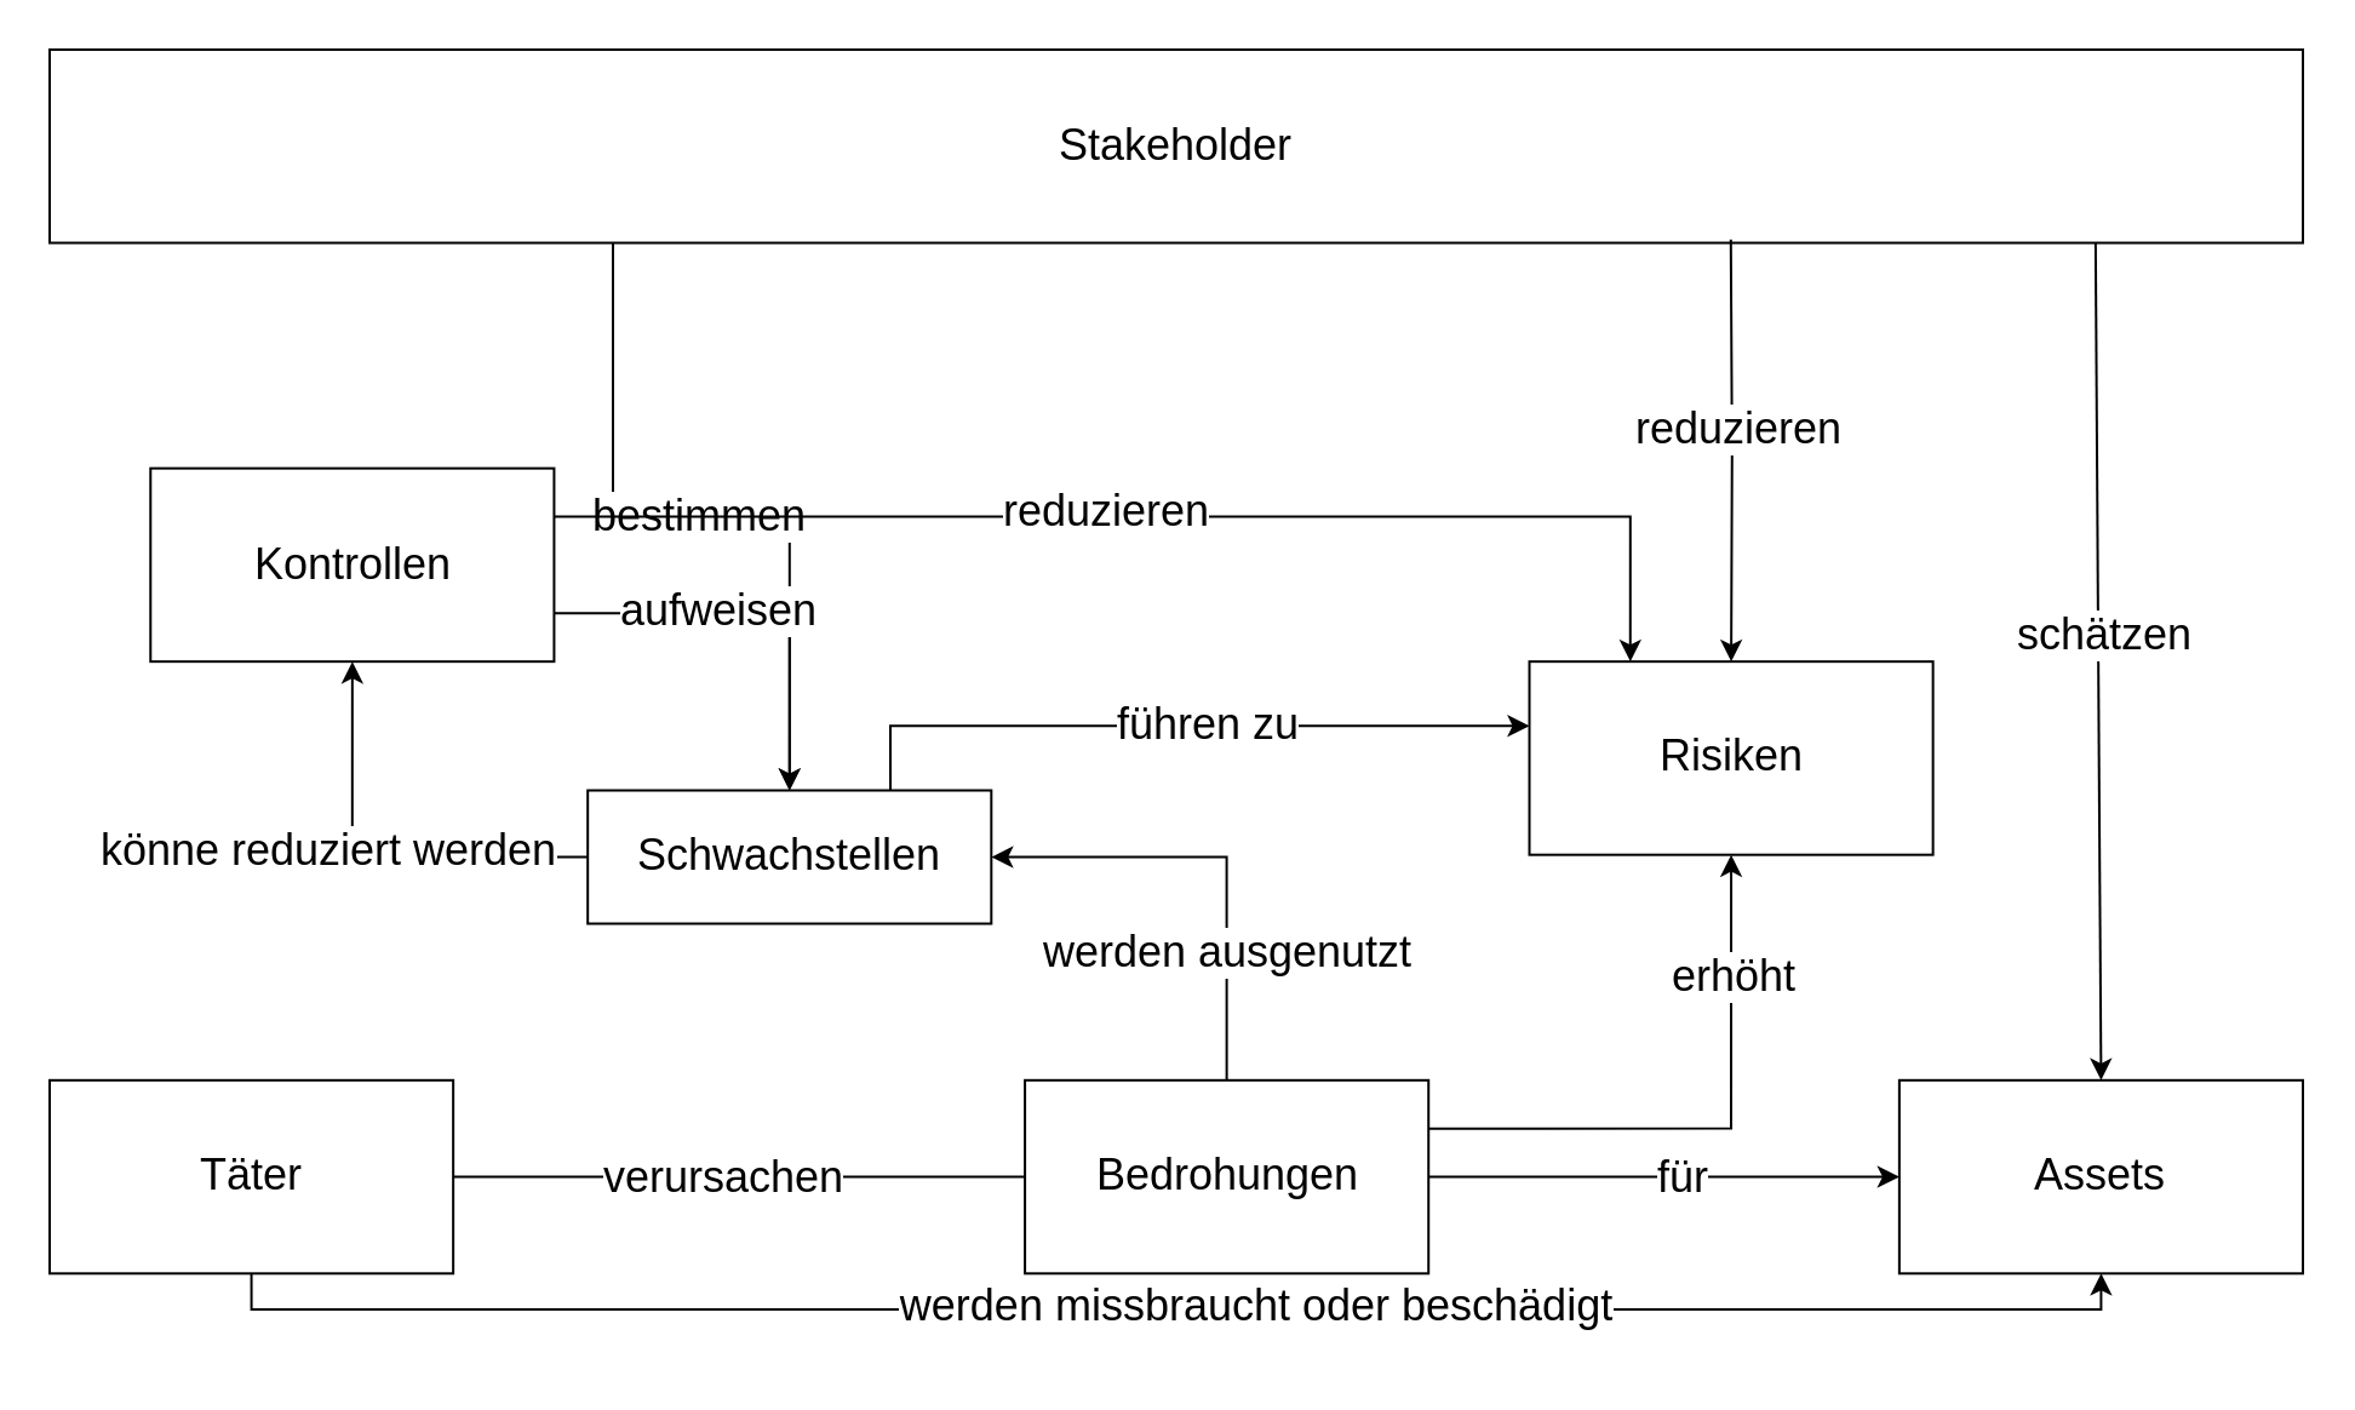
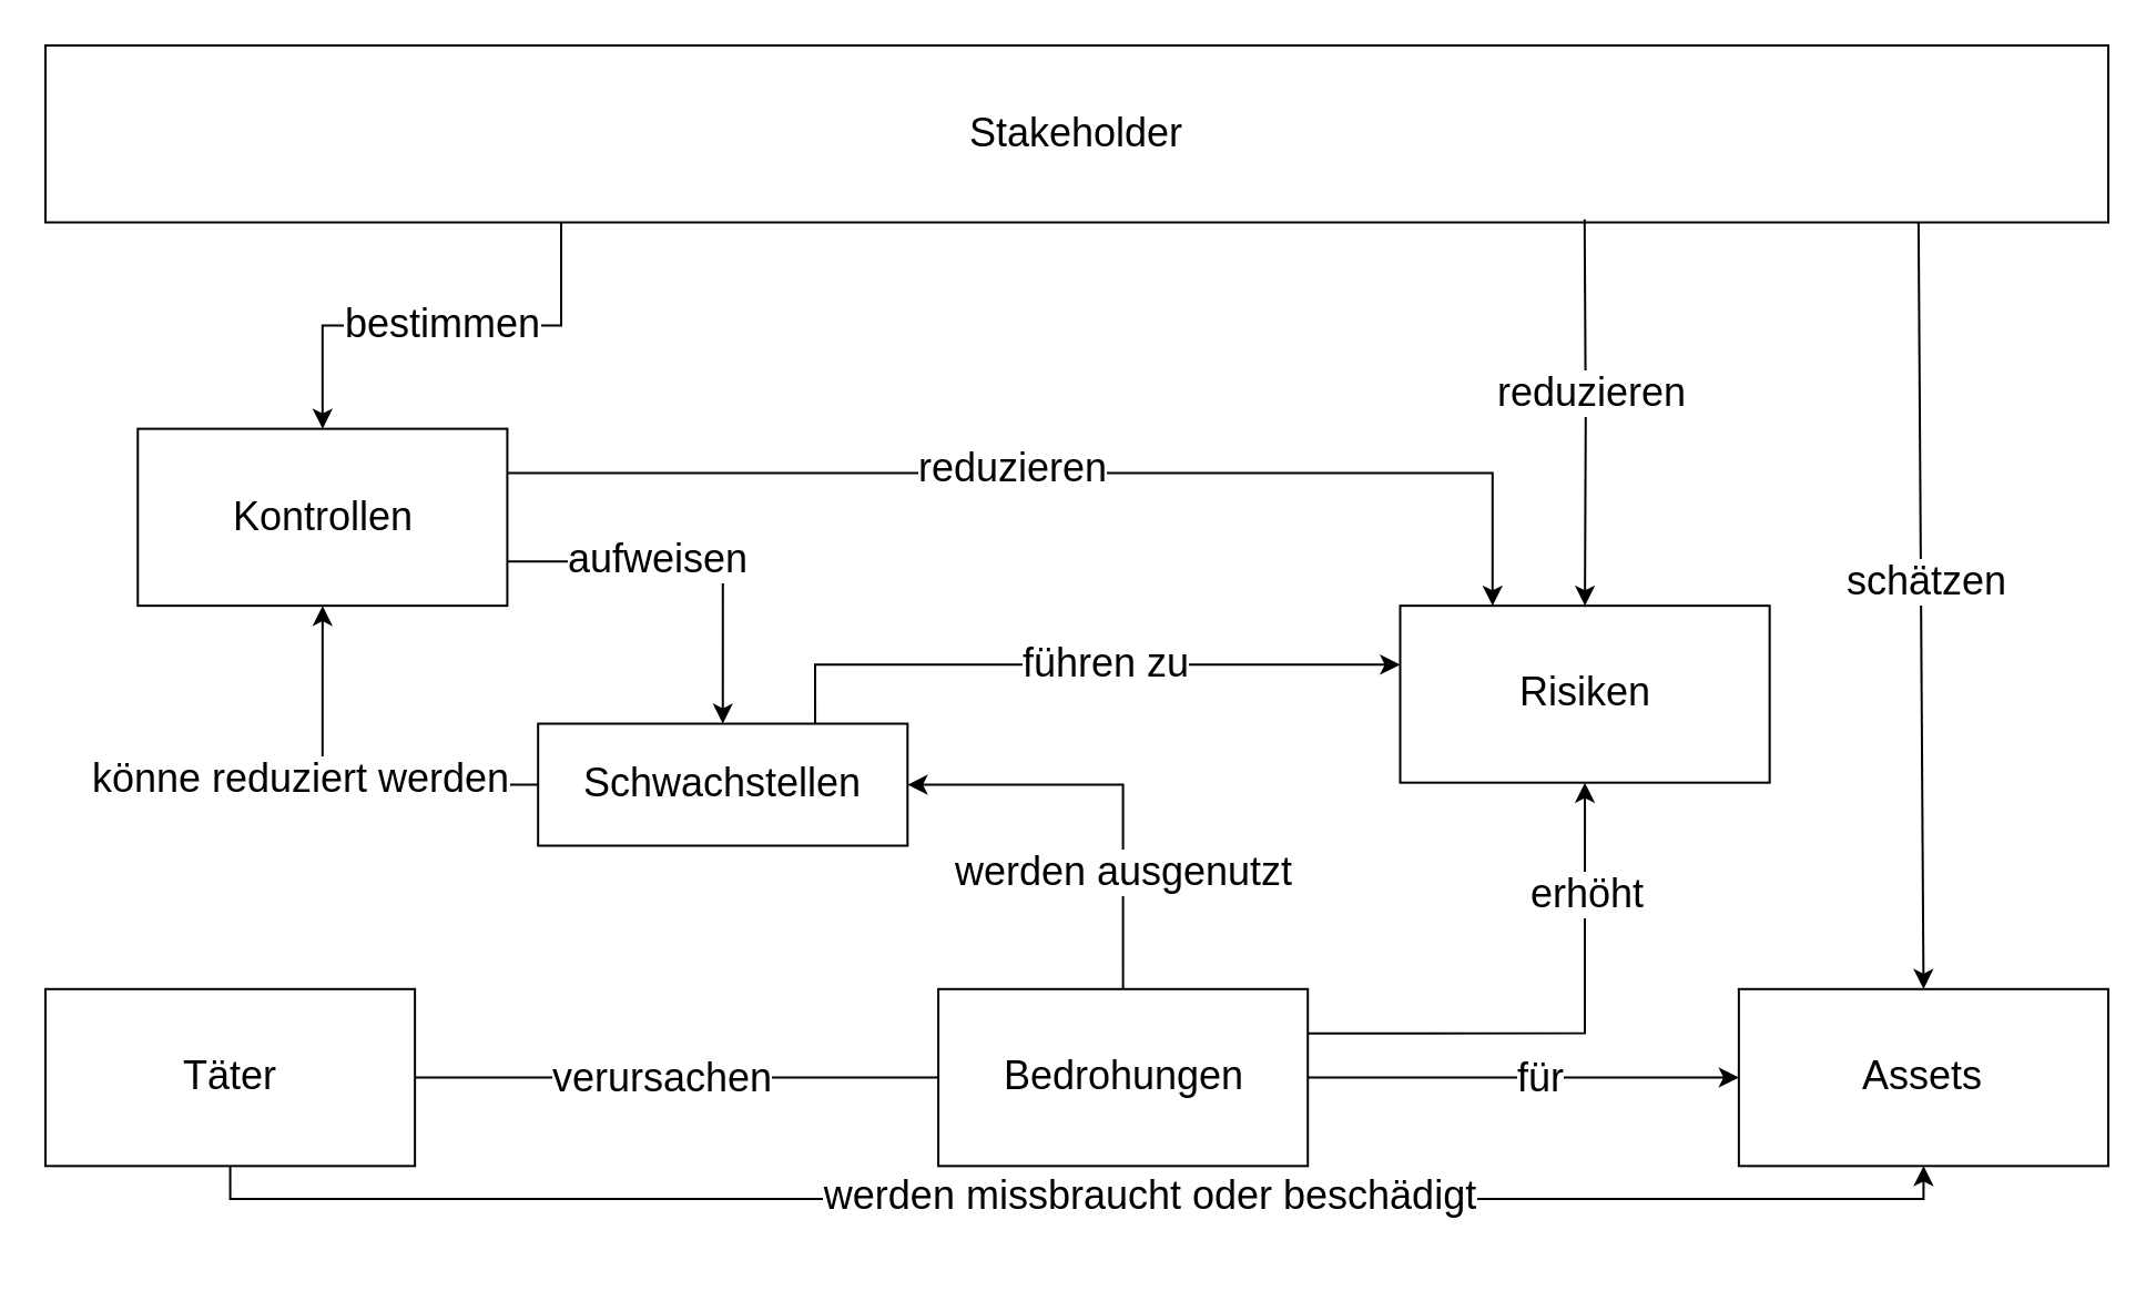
  <mxCell id="0" />
  <mxCell id="1" parent="0" />
  <mxCell id="2" value="" style="group" vertex="1" connectable="0" parent="1"><mxGeometry x="20" y="20" width="930" height="540" as="geometry" /></mxCell>
  <mxCell id="3" value="&lt;font style=&quot;font-size: 18px;&quot;&gt;Stakeholder&lt;/font&gt;" style="rounded=0;whiteSpace=wrap;html=1;" vertex="1" parent="2"><mxGeometry width="930" height="79.762" as="geometry" /></mxCell>
  <mxCell id="4" value="&lt;font style=&quot;font-size: 18px;&quot;&gt;Kontrollen&lt;/font&gt;" style="rounded=0;whiteSpace=wrap;html=1;" vertex="1" parent="2"><mxGeometry x="41.642" y="172.818" width="166.567" height="79.762" as="geometry" /></mxCell>
- <mxCell id="5" value="&lt;font style=&quot;font-size: 18px;&quot;&gt;bestimmen&lt;/font&gt;" style="edgeStyle=orthogonalEdgeStyle;rounded=0;orthogonalLoop=1;jettySize=auto;html=1;exitX=0.25;exitY=1;exitDx=0;exitDy=0;" edge="1" parent="2" source="3" target="8"><mxGeometry relative="1" as="geometry"><mxPoint as="offset" /></mxGeometry></mxCell>
+ <mxCell id="5" value="&lt;font style=&quot;font-size: 18px;&quot;&gt;bestimmen&lt;/font&gt;" style="edgeStyle=orthogonalEdgeStyle;rounded=0;orthogonalLoop=1;jettySize=auto;html=1;exitX=0.25;exitY=1;exitDx=0;exitDy=0;entryX=0.5;entryY=0;entryDx=0;entryDy=0;" edge="1" parent="2" source="3" target="4"><mxGeometry relative="1" as="geometry"><mxPoint as="offset" /></mxGeometry></mxCell>
  <mxCell id="6" style="edgeStyle=orthogonalEdgeStyle;rounded=0;orthogonalLoop=1;jettySize=auto;html=1;exitX=0;exitY=0.5;exitDx=0;exitDy=0;entryX=0.5;entryY=1;entryDx=0;entryDy=0;" edge="1" parent="2" source="8" target="4"><mxGeometry relative="1" as="geometry" /></mxCell>
  <mxCell id="7" value="&lt;font style=&quot;font-size: 18px;&quot;&gt;könne reduziert werden&lt;/font&gt;" style="edgeLabel;html=1;align=center;verticalAlign=middle;resizable=0;points=[];" vertex="1" connectable="0" parent="6"><mxGeometry x="-0.071" y="-3" relative="1" as="geometry"><mxPoint x="-25" as="offset" /></mxGeometry></mxCell>
  <mxCell id="8" value="&lt;font style=&quot;font-size: 18px;&quot;&gt;Schwachstellen&lt;/font&gt;" style="rounded=0;whiteSpace=wrap;html=1;" vertex="1" parent="2"><mxGeometry x="222.09" y="305.756" width="166.567" height="55" as="geometry" /></mxCell>
  <mxCell id="9" style="edgeStyle=orthogonalEdgeStyle;rounded=0;orthogonalLoop=1;jettySize=auto;html=1;exitX=1;exitY=0.75;exitDx=0;exitDy=0;entryX=0.5;entryY=0;entryDx=0;entryDy=0;" edge="1" parent="2" source="4" target="8"><mxGeometry relative="1" as="geometry" /></mxCell>
  <mxCell id="10" value="&lt;font style=&quot;font-size: 18px;&quot;&gt;aufweisen&lt;/font&gt;" style="edgeLabel;html=1;align=center;verticalAlign=middle;resizable=0;points=[];" vertex="1" connectable="0" parent="9"><mxGeometry x="-0.217" y="1" relative="1" as="geometry"><mxPoint as="offset" /></mxGeometry></mxCell>
  <mxCell id="11" value="&lt;font style=&quot;font-size: 18px;&quot;&gt;Risiken&lt;/font&gt;" style="rounded=0;whiteSpace=wrap;html=1;" vertex="1" parent="2"><mxGeometry x="610.746" y="252.581" width="166.567" height="79.762" as="geometry" /></mxCell>
  <mxCell id="12" style="edgeStyle=orthogonalEdgeStyle;rounded=0;orthogonalLoop=1;jettySize=auto;html=1;entryX=0.5;entryY=0;entryDx=0;entryDy=0;" edge="1" parent="2" target="11"><mxGeometry relative="1" as="geometry"><mxPoint x="693.887" y="78.387" as="sourcePoint" /></mxGeometry></mxCell>
  <mxCell id="13" value="&lt;font style=&quot;font-size: 18px;&quot;&gt;reduzieren&lt;/font&gt;" style="edgeLabel;html=1;align=center;verticalAlign=middle;resizable=0;points=[];" vertex="1" connectable="0" parent="12"><mxGeometry x="-0.111" y="2" relative="1" as="geometry"><mxPoint as="offset" /></mxGeometry></mxCell>
  <mxCell id="14" style="edgeStyle=orthogonalEdgeStyle;rounded=0;orthogonalLoop=1;jettySize=auto;html=1;exitX=1;exitY=0.25;exitDx=0;exitDy=0;entryX=0.25;entryY=0;entryDx=0;entryDy=0;" edge="1" parent="2" source="4" target="11"><mxGeometry relative="1" as="geometry" /></mxCell>
  <mxCell id="15" value="&lt;font style=&quot;font-size: 18px;&quot;&gt;reduzieren&lt;/font&gt;" style="edgeLabel;html=1;align=center;verticalAlign=middle;resizable=0;points=[];" vertex="1" connectable="0" parent="14"><mxGeometry x="-0.098" y="2" relative="1" as="geometry"><mxPoint as="offset" /></mxGeometry></mxCell>
  <mxCell id="16" style="edgeStyle=orthogonalEdgeStyle;rounded=0;orthogonalLoop=1;jettySize=auto;html=1;exitX=0.75;exitY=0;exitDx=0;exitDy=0;entryX=0;entryY=0.333;entryDx=0;entryDy=0;entryPerimeter=0;" edge="1" parent="2" source="8" target="11"><mxGeometry relative="1" as="geometry" /></mxCell>
  <mxCell id="17" value="&lt;font style=&quot;font-size: 18px;&quot;&gt;führen zu&lt;/font&gt;" style="edgeLabel;html=1;align=center;verticalAlign=middle;resizable=0;points=[];" vertex="1" connectable="0" parent="16"><mxGeometry x="-0.153" y="1" relative="1" as="geometry"><mxPoint x="34" as="offset" /></mxGeometry></mxCell>
  <mxCell id="18" value="&lt;font style=&quot;font-size: 18px;&quot;&gt;Assets&lt;/font&gt;" style="rounded=0;whiteSpace=wrap;html=1;" vertex="1" parent="2"><mxGeometry x="763.433" y="425.399" width="166.567" height="79.762" as="geometry" /></mxCell>
  <mxCell id="19" style="edgeStyle=orthogonalEdgeStyle;rounded=0;orthogonalLoop=1;jettySize=auto;html=1;exitX=1;exitY=0.5;exitDx=0;exitDy=0;entryX=0;entryY=0.5;entryDx=0;entryDy=0;" edge="1" parent="2" source="25" target="18"><mxGeometry relative="1" as="geometry" /></mxCell>
  <mxCell id="20" value="&lt;font style=&quot;font-size: 18px;&quot;&gt;für&lt;/font&gt;" style="edgeLabel;html=1;align=center;verticalAlign=middle;resizable=0;points=[];" vertex="1" connectable="0" parent="19"><mxGeometry x="0.257" y="2" relative="1" as="geometry"><mxPoint x="-18" y="2" as="offset" /></mxGeometry></mxCell>
  <mxCell id="21" style="edgeStyle=orthogonalEdgeStyle;rounded=0;orthogonalLoop=1;jettySize=auto;html=1;exitX=1;exitY=0.25;exitDx=0;exitDy=0;entryX=0.5;entryY=1;entryDx=0;entryDy=0;" edge="1" parent="2" source="25" target="11"><mxGeometry relative="1" as="geometry" /></mxCell>
  <mxCell id="22" value="&lt;font style=&quot;font-size: 18px;&quot;&gt;erhöht&lt;/font&gt;" style="edgeLabel;html=1;align=center;verticalAlign=middle;resizable=0;points=[];" vertex="1" connectable="0" parent="21"><mxGeometry x="0.68" y="-2" relative="1" as="geometry"><mxPoint x="-2" y="12" as="offset" /></mxGeometry></mxCell>
  <mxCell id="23" style="edgeStyle=orthogonalEdgeStyle;rounded=0;orthogonalLoop=1;jettySize=auto;html=1;exitX=0.5;exitY=0;exitDx=0;exitDy=0;entryX=1;entryY=0.5;entryDx=0;entryDy=0;" edge="1" parent="2" source="25" target="8"><mxGeometry relative="1" as="geometry" /></mxCell>
  <mxCell id="24" value="&lt;font style=&quot;font-size: 18px;&quot;&gt;werden ausgenutzt&lt;/font&gt;" style="edgeLabel;html=1;align=center;verticalAlign=middle;resizable=0;points=[];" vertex="1" connectable="0" parent="23"><mxGeometry x="-0.215" y="2" relative="1" as="geometry"><mxPoint x="2" y="21" as="offset" /></mxGeometry></mxCell>
  <mxCell id="25" value="&lt;font style=&quot;font-size: 18px;&quot;&gt;Bedrohungen&lt;/font&gt;" style="rounded=0;whiteSpace=wrap;html=1;" vertex="1" parent="2"><mxGeometry x="402.537" y="425.399" width="166.567" height="79.762" as="geometry" /></mxCell>
  <mxCell id="26" style="edgeStyle=orthogonalEdgeStyle;rounded=0;orthogonalLoop=1;jettySize=auto;html=1;exitX=1;exitY=0.5;exitDx=0;exitDy=0;entryX=0;entryY=0.5;entryDx=0;entryDy=0;endArrow=none;" edge="1" parent="2" source="30" target="25"><mxGeometry relative="1" as="geometry" /></mxCell>
  <mxCell id="27" value="&lt;font style=&quot;font-size: 18px;&quot;&gt;verursachen&lt;/font&gt;" style="edgeLabel;html=1;align=center;verticalAlign=middle;resizable=0;points=[];" vertex="1" connectable="0" parent="26"><mxGeometry x="0.314" y="-2" relative="1" as="geometry"><mxPoint x="-44" y="-2" as="offset" /></mxGeometry></mxCell>
  <mxCell id="28" style="edgeStyle=orthogonalEdgeStyle;rounded=0;orthogonalLoop=1;jettySize=auto;html=1;exitX=0.5;exitY=1;exitDx=0;exitDy=0;entryX=0.5;entryY=1;entryDx=0;entryDy=0;" edge="1" parent="2" source="30" target="18"><mxGeometry relative="1" as="geometry"><Array as="points"><mxPoint x="83" y="520" /><mxPoint x="847" y="520" /></Array></mxGeometry></mxCell>
  <mxCell id="29" value="&lt;font style=&quot;font-size: 18px;&quot;&gt;werden missbraucht oder beschädigt&lt;/font&gt;" style="edgeLabel;html=1;align=center;verticalAlign=middle;resizable=0;points=[];" vertex="1" connectable="0" parent="28"><mxGeometry x="0.279" y="2" relative="1" as="geometry"><mxPoint x="-78" as="offset" /></mxGeometry></mxCell>
  <mxCell id="30" value="&lt;font style=&quot;font-size: 18px;&quot;&gt;Täter&lt;/font&gt;" style="rounded=0;whiteSpace=wrap;html=1;" vertex="1" parent="2"><mxGeometry y="425.399" width="166.567" height="79.762" as="geometry" /></mxCell>
  <mxCell id="31" value="" style="endArrow=classic;html=1;rounded=0;entryX=0.5;entryY=0;entryDx=0;entryDy=0;exitX=0.908;exitY=0.999;exitDx=0;exitDy=0;exitPerimeter=0;" edge="1" parent="2" source="3" target="18"><mxGeometry width="50" height="50" relative="1" as="geometry"><mxPoint x="509.275" y="278.71" as="sourcePoint" /><mxPoint x="554.746" y="235.161" as="targetPoint" /></mxGeometry></mxCell>
  <mxCell id="32" value="&lt;font style=&quot;font-size: 18px;&quot;&gt;schätzen&lt;/font&gt;" style="edgeLabel;html=1;align=center;verticalAlign=middle;resizable=0;points=[];" vertex="1" connectable="0" parent="31"><mxGeometry x="-0.335" y="4" relative="1" as="geometry"><mxPoint x="-2" y="47" as="offset" /></mxGeometry></mxCell>
